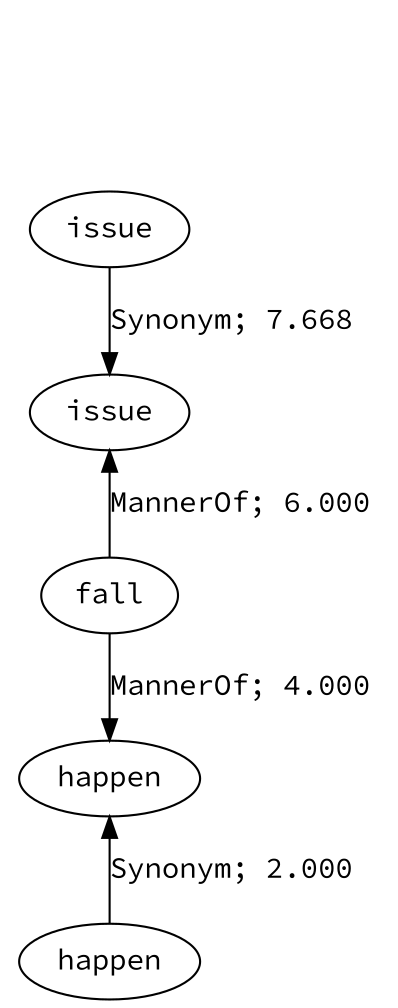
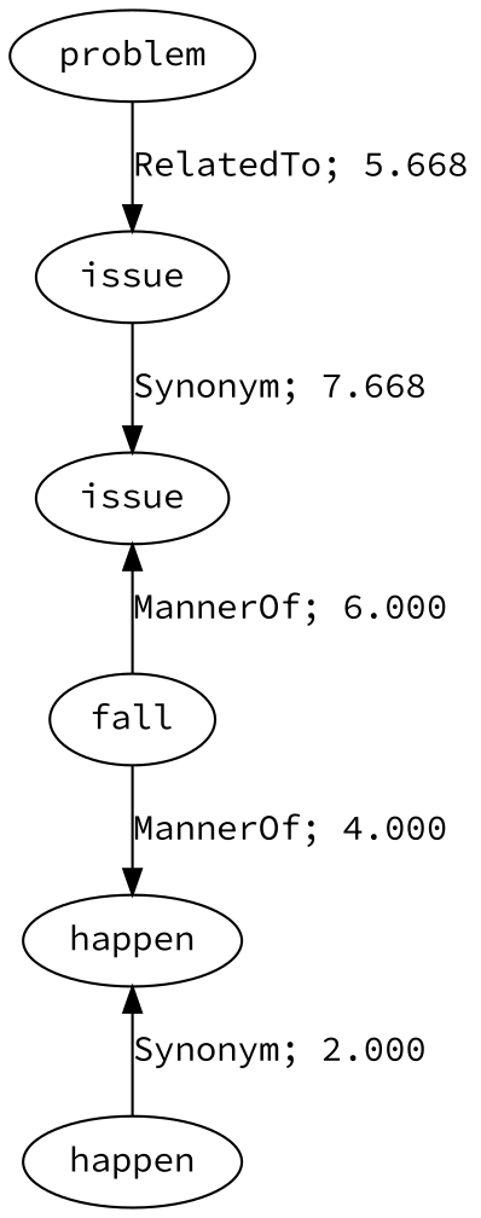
  digraph {
    fontname="Source Code Pro"
    node [fontname="Source Code Pro"]
    edge [dir=forward fontname="Source Code Pro"]
+   n1 [label=problem]
    n2 [label=issue]
    n3 [label=issue]
    n4 [label=fall]
    n5 [label=happen]
    n6 [label=happen]
+   n1 -> n2 [label="RelatedTo; 5.668" weight=5.668]
    n2 -> n3 [label="Synonym; 7.668" weight=7.668]
    n3 -> n4 [dir=back label="MannerOf; 6.000" weight=6.000]
    n4 -> n5 [label="MannerOf; 4.000" weight=4.000]
    n5 -> n6 [dir=back label="Synonym; 2.000" weight=2.000]
  }
